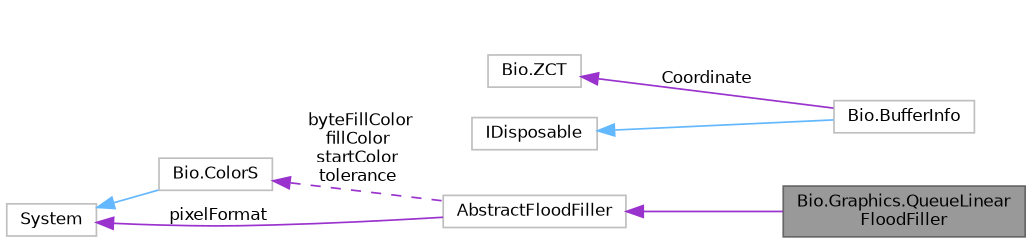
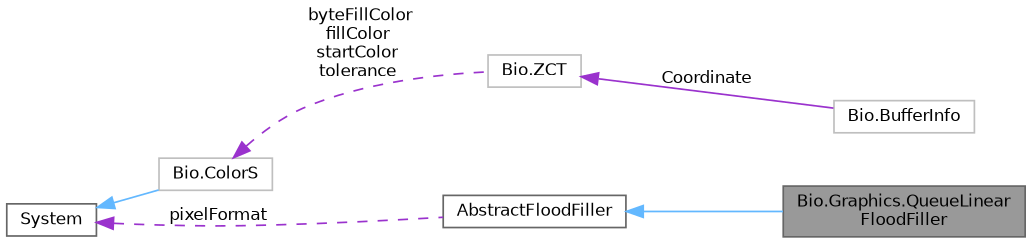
  digraph {
    rankdir=LR
    node [color=grey75 fillcolor=white fontname=Helvetica fontsize=10 shape=box style=filled]
    edge [color=steelblue1 dir=back fontname=Helvetica fontsize=10 labelfontname=Helvetica labelfontsize=10 style=solid]
    n1 [color=gray40 fillcolor=grey60 fontcolor=black height=0.2 label="Bio.Graphics.QueueLinear\lFloodFiller" width=0.4]
-   n2 [height=0.2 label=AbstractFloodFiller width=0.4]
+   n2 [color=gray40 height=0.2 label=AbstractFloodFiller width=0.4]
    n3 [height=0.2 label="Bio.BufferInfo" width=0.4]
-   n4 [height=0.2 label=IDisposable width=0.4]
    n5 [height=0.2 label="Bio.ColorS" width=0.4]
    n6 [height=0.2 label="Bio.ZCT" width=0.4]
-   n7 [height=0.2 label=System width=0.4]
-   n2 -> n1 [color=darkorchid3]
-   n4 -> n3
-   n5 -> n2 [color=darkorchid3 label=" byteFillColor\nfillColor\nstartColor\ntolerance" style=dashed]
+   n7 [color=gray40 height=0.2 label=System width=0.4]
+   n2 -> n1
+   n5 -> n6 [color=darkorchid3 label=" byteFillColor\nfillColor\nstartColor\ntolerance" style=dashed]
    n6 -> n3 [color=darkorchid3 label=" Coordinate"]
-   n7 -> n2 [color=darkorchid3 label=" pixelFormat"]
+   n7 -> n2 [color=darkorchid3 label=" pixelFormat" style=dashed]
    n7 -> n5
  }
